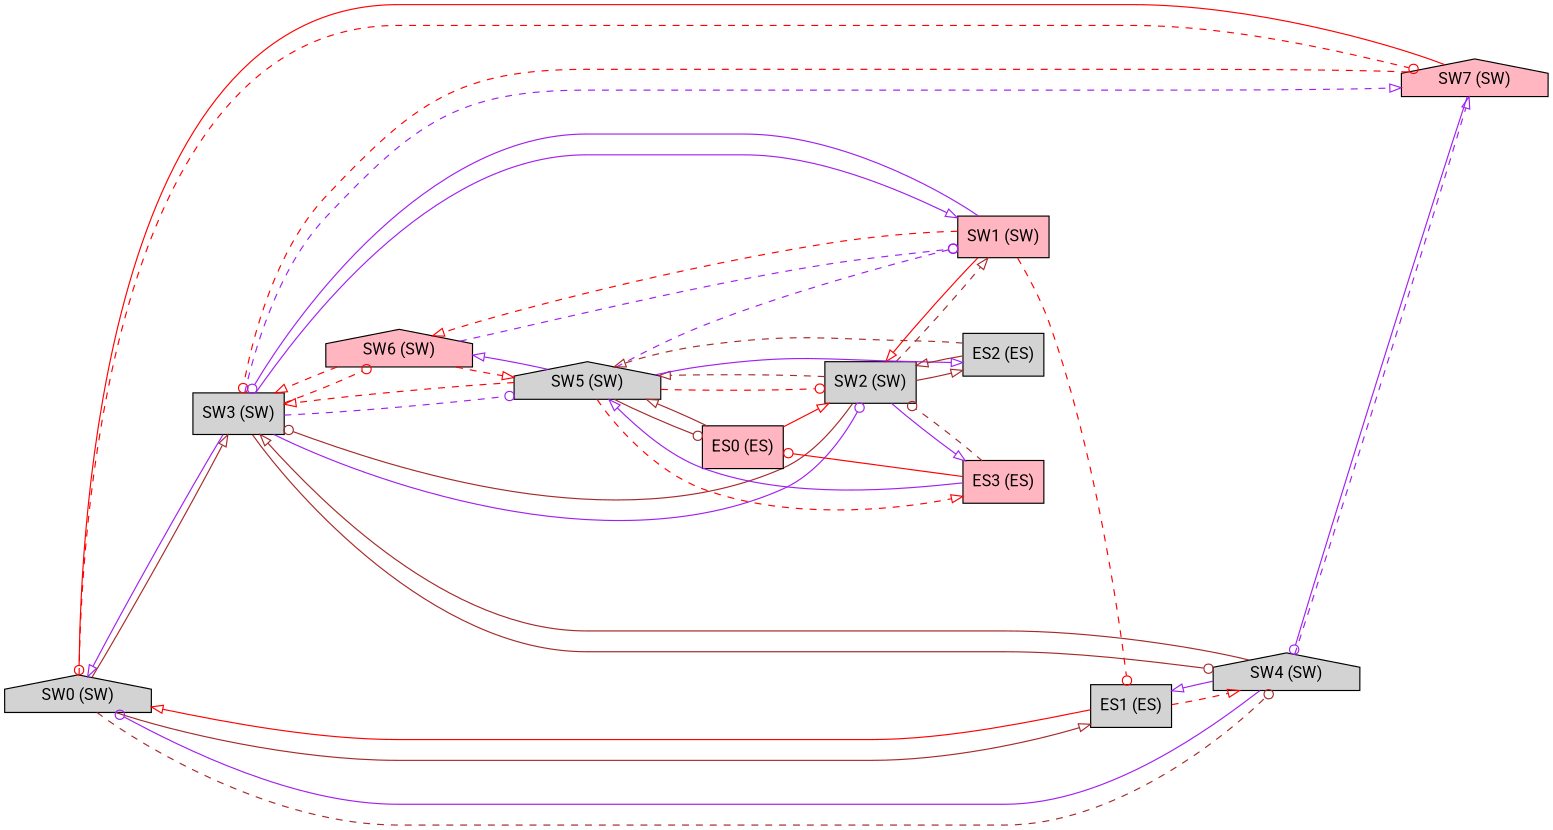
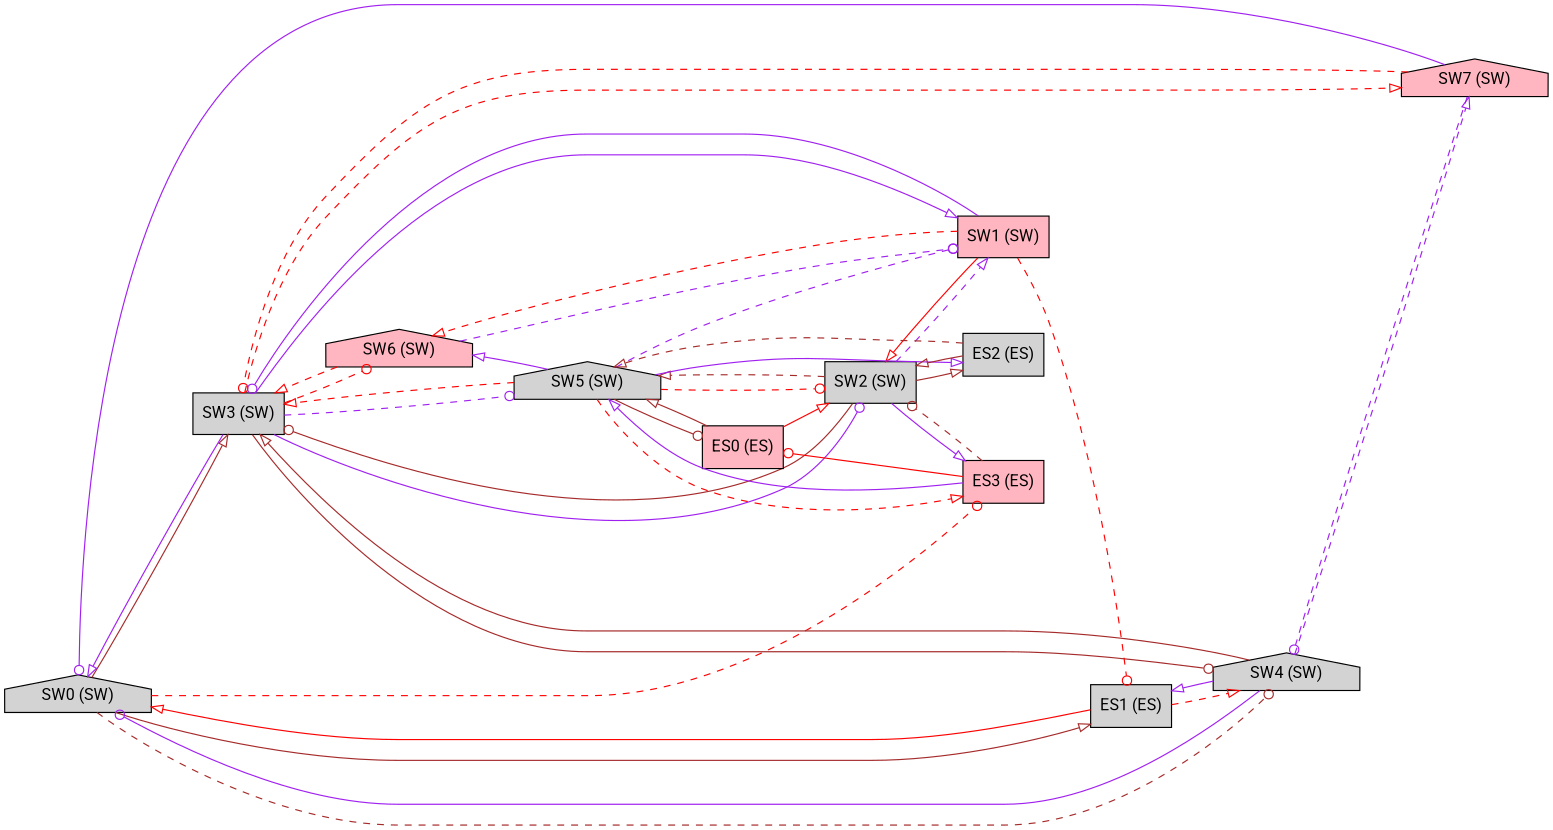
  digraph {
    fontname=Roboto
    rankdir=LR
    node [fillcolor=lightgrey fontname=Roboto shape=house style=filled]
    edge [arrowhead=onormal color=red fontname=Roboto style=solid]
    n1 [label="SW0 (SW)"]
    n2 [label="SW3 (SW)" shape=box]
    n3 [label="SW4 (SW)"]
    n4 [fillcolor=lightpink label="SW7 (SW)"]
    n5 [label="{ES1 (ES)}" shape=record]
    n6 [fillcolor=lightpink label="SW1 (SW)" shape=box]
    n7 [label="SW2 (SW)" shape=box]
    n8 [label="SW5 (SW)"]
    n9 [fillcolor=lightpink label="SW6 (SW)"]
    n10 [label="{ES2 (ES)}" shape=record]
    n11 [fillcolor=lightpink label="{ES3 (ES)}" shape=record]
    n12 [fillcolor=lightpink label="{ES0 (ES)}" shape=record]
    n1 -> n2 [color=brown]
    n1 -> n3 [arrowhead=odot color=brown style=dashed]
-   n1 -> n4 [arrowhead=odot style=dashed]
+   n1 -> n11 [arrowhead=odot style=dashed]
    n1 -> n5 [color=brown]
    n2 -> n1 [color=purple]
    n2 -> n3 [arrowhead=odot color=brown]
-   n2 -> n4 [color=purple style=dashed]
+   n2 -> n4 [style=dashed]
    n2 -> n6 [color=purple]
    n2 -> n7 [arrowhead=odot color=purple]
    n2 -> n8 [arrowhead=odot color=purple style=dashed]
    n2 -> n9 [arrowhead=odot style=dashed]
    n3 -> n1 [arrowhead=odot color=purple]
    n3 -> n2 [color=brown]
    n3 -> n4 [color=purple style=dashed]
    n3 -> n5 [color=purple]
-   n4 -> n1 [arrowhead=odot]
+   n4 -> n1 [arrowhead=odot color=purple]
    n4 -> n2 [arrowhead=odot style=dashed]
-   n4 -> n3 [arrowhead=odot color=purple]
+   n4 -> n3 [arrowhead=odot color=purple style=dashed]
    n5 -> n1
    n5 -> n3 [style=dashed]
    n6 -> n2 [arrowhead=odot color=purple]
    n6 -> n5 [arrowhead=odot style=dashed]
    n6 -> n7
    n6 -> n9 [style=dashed]
    n7 -> n2 [arrowhead=odot color=brown]
-   n7 -> n6 [color=brown style=dashed]
+   n7 -> n6 [color=purple style=dashed]
    n7 -> n8 [color=brown style=dashed]
    n7 -> n10 [color=brown]
    n7 -> n11 [color=purple]
    n8 -> n2 [style=dashed]
    n8 -> n6 [arrowhead=odot color=purple style=dashed]
    n8 -> n7 [arrowhead=odot style=dashed]
    n8 -> n9 [color=purple]
    n8 -> n10 [color=purple]
    n8 -> n11 [style=dashed]
    n8 -> n12 [arrowhead=odot color=brown]
    n9 -> n2 [style=dashed]
    n9 -> n6 [arrowhead=odot color=purple style=dashed]
-   n9 -> n8 [style=dashed]
    n10 -> n7 [color=brown]
    n10 -> n8 [color=brown style=dashed]
    n11 -> n7 [arrowhead=odot color=brown style=dashed]
    n11 -> n8 [color=purple]
    n11 -> n12 [arrowhead=odot]
    n12 -> n7
    n12 -> n8 [color=brown]
  }
